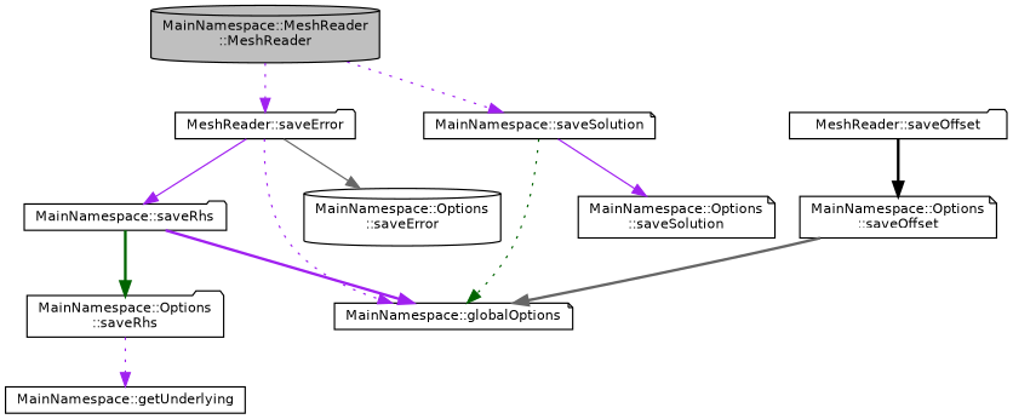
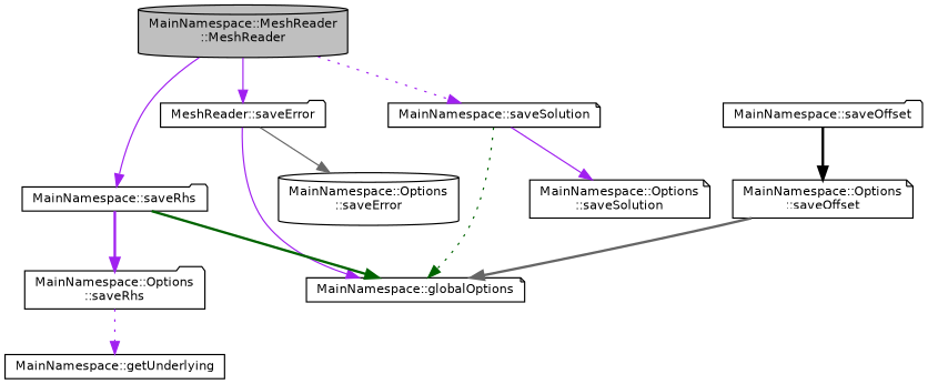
  digraph {
    rankdir=TB
    node [color=black fillcolor=white fontname=Helvetica fontsize=10 shape=folder style=filled]
    edge [color=purple fontname=Helvetica fontsize=10 labelfontname=Helvetica labelfontsize=10 style=solid]
    n1 [fillcolor=grey75 fontcolor=black height=0.2 label="MainNamespace::MeshReader\l::MeshReader" shape=cylinder width=0.4]
    n2 [height=0.2 label="MeshReader::saveError" width=0.4]
    n3 [height=0.2 label="MainNamespace::saveRhs" width=0.4]
    n4 [height=0.2 label="MainNamespace::saveSolution" shape=note width=0.4]
    n5 [height=0.2 label="MainNamespace::getUnderlying" shape=box width=0.4]
    n6 [height=0.2 label="MainNamespace::globalOptions" shape=note width=0.4]
    n7 [height=0.2 label="MainNamespace::Options\l::saveError" shape=cylinder width=0.4]
-   n8 [height=0.2 label="MeshReader::saveOffset" width=0.4]
+   n8 [height=0.2 label="MainNamespace::saveOffset" width=0.4]
    n9 [height=0.2 label="MainNamespace::Options\l::saveOffset" shape=note width=0.4]
    n10 [height=0.2 label="MainNamespace::Options\l::saveRhs" width=0.4]
    n11 [height=0.2 label="MainNamespace::Options\l::saveSolution" shape=note width=0.4]
-   n1 -> n2 [style=dotted]
-   n2 -> n3
+   n1 -> n2
+   n1 -> n3
    n1 -> n4 [style=dotted]
-   n2 -> n6 [style=dotted]
+   n2 -> n6
    n2 -> n7 [color=gray40]
-   n3 -> n6 [style=bold]
-   n3 -> n10 [color=darkgreen style=bold]
+   n3 -> n6 [color=darkgreen style=bold]
+   n3 -> n10 [style=bold]
    n4 -> n6 [color=darkgreen style=dotted]
    n4 -> n11
    n8 -> n9 [color=black style=bold]
    n9 -> n6 [color=gray40 style=bold]
    n10 -> n5 [style=dotted]
  }
